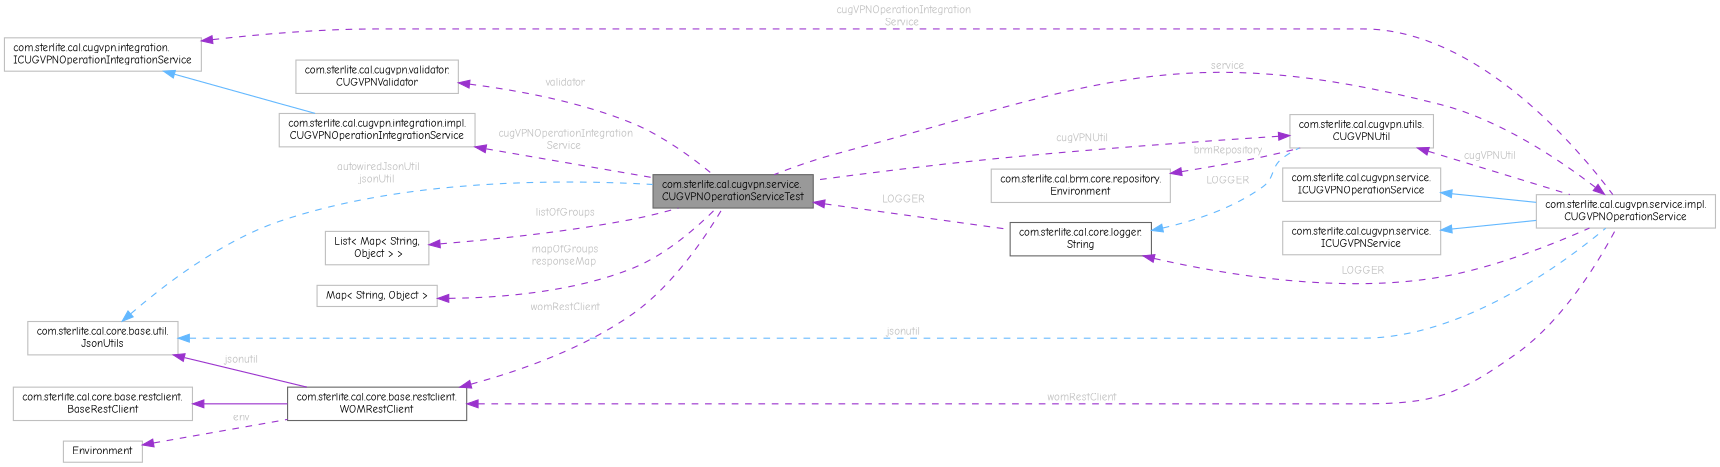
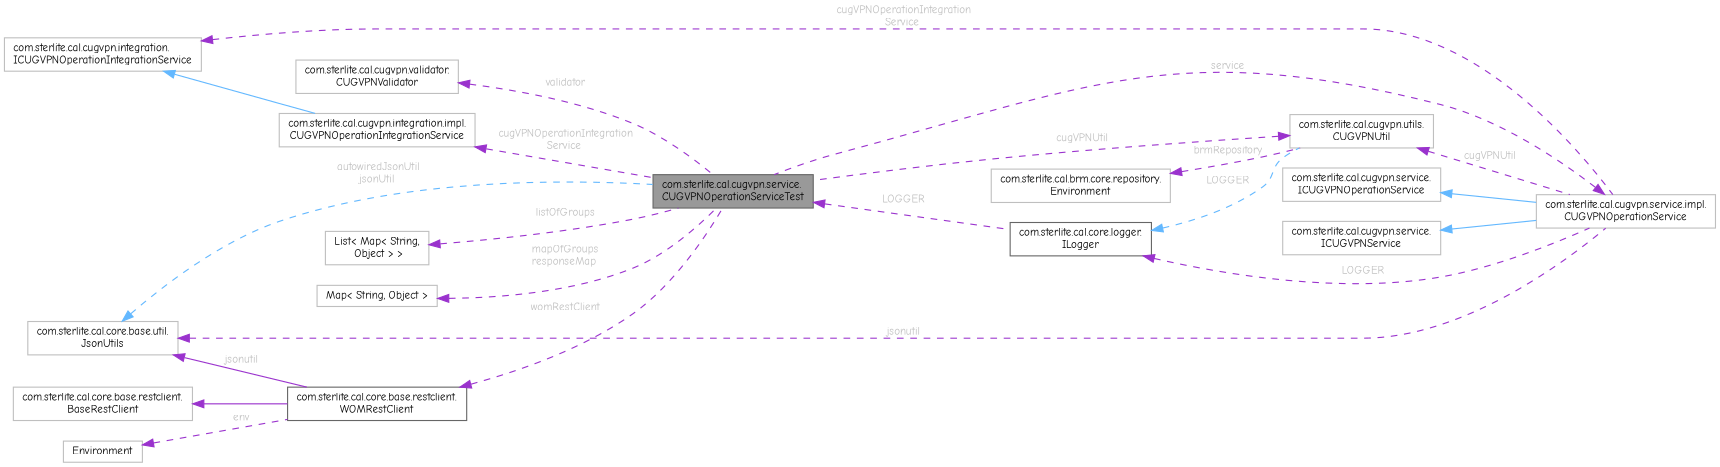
  digraph {
    fontname="Comic Neue"
    rankdir=LR
    node [color=grey75 fillcolor=white fontname="Comic Neue" fontsize=10 shape=box style=filled]
    edge [color=darkorchid3 dir=back fontcolor=grey fontname="Comic Neue" fontsize=10 labelfontname=Helvetica labelfontsize=10 style=dashed]
    n1 [color=gray40 fillcolor=grey60 fontcolor=black height=0.2 label="com.sterlite.cal.cugvpn.service.\lCUGVPNOperationServiceTest" width=0.4]
-   n2 [color=gray40 height=0.2 label="com.sterlite.cal.core.logger.\lString" width=0.4]
+   n2 [color=gray40 height=0.2 label="com.sterlite.cal.core.logger.\lILogger" width=0.4]
    n3 [height=0.2 label="com.sterlite.cal.cugvpn.service.impl.\lCUGVPNOperationService" width=0.4]
    n4 [height=0.2 label="com.sterlite.cal.cugvpn.utils.\lCUGVPNUtil" width=0.4]
    n5 [height=0.2 label="com.sterlite.cal.cugvpn.service.\lICUGVPNOperationService" width=0.4]
    n6 [height=0.2 label="com.sterlite.cal.cugvpn.service.\lICUGVPNService" width=0.4]
    n7 [height=0.2 label="com.sterlite.cal.cugvpn.integration.\lICUGVPNOperationIntegrationService" width=0.4]
    n8 [height=0.2 label="com.sterlite.cal.cugvpn.integration.impl.\lCUGVPNOperationIntegrationService" width=0.4]
    n9 [height=0.2 label="com.sterlite.cal.core.base.util.\lJsonUtils" width=0.4]
    n10 [color=gray40 height=0.2 label="com.sterlite.cal.core.base.restclient.\lWOMRestClient" width=0.4]
    n11 [height=0.2 label="com.sterlite.cal.brm.core.repository.\lEnvironment" width=0.4]
    n12 [height=0.2 label="com.sterlite.cal.core.base.restclient.\lBaseRestClient" width=0.4]
    n13 [height=0.2 label=Environment width=0.4]
    n14 [height=0.2 label="com.sterlite.cal.cugvpn.validator.\lCUGVPNValidator" width=0.4]
    n15 [height=0.2 label="List\< Map\< String,\l Object \> \>" width=0.4]
    n16 [height=0.2 label="Map\< String, Object \>" width=0.4]
    n1 -> n2 [label=" LOGGER"]
    n2 -> n3 [label=" LOGGER"]
    n2 -> n4 [color=steelblue1 label=" LOGGER"]
    n3 -> n1 [label=" service"]
    n4 -> n1 [label=" cugVPNUtil"]
    n4 -> n3 [label=" cugVPNUtil"]
    n5 -> n3 [color=steelblue1 style=solid fontcolor=""]
    n6 -> n3 [color=steelblue1 style=solid fontcolor=""]
    n7 -> n3 [label=" cugVPNOperationIntegration\lService"]
    n7 -> n8 [color=steelblue1 style=solid fontcolor=""]
    n8 -> n1 [label=" cugVPNOperationIntegration\lService"]
    n9 -> n1 [color=steelblue1 label=" autowiredJsonUtil\njsonUtil"]
-   n9 -> n3 [color=steelblue1 label=" jsonutil"]
+   n9 -> n3 [label=" jsonutil"]
    n9 -> n10 [label=" jsonutil" style=solid]
    n10 -> n1 [label=" womRestClient"]
-   n10 -> n3 [label=" womRestClient"]
    n11 -> n4 [label=" brmRepository"]
    n12 -> n10 [style=solid fontcolor=""]
    n13 -> n10 [label=" env"]
    n14 -> n1 [label=" validator"]
    n15 -> n1 [label=" listOfGroups"]
    n16 -> n1 [label=" mapOfGroups\nresponseMap"]
  }
